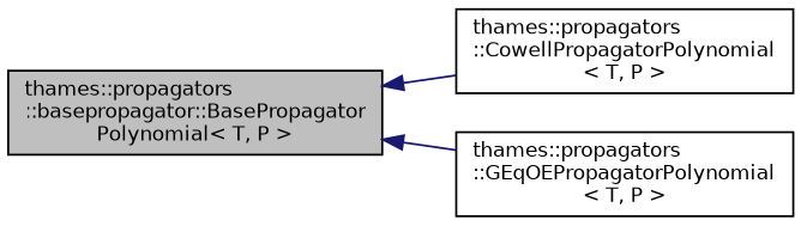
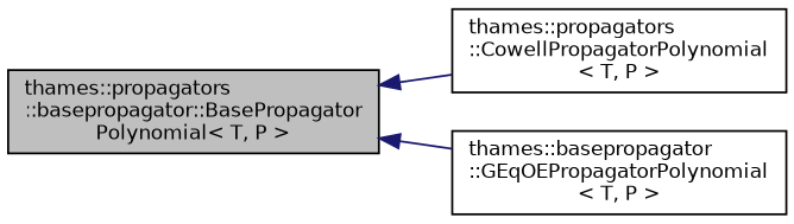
  digraph {
    rankdir=LR
    node [color=black fillcolor=white fontname=Helvetica fontsize=10 shape=record style=filled]
    edge [color=midnightblue dir=back fontname=Helvetica fontsize=10 labelfontname=Helvetica labelfontsize=10 style=solid]
    n1 [fillcolor=grey75 fontcolor=black height=0.2 label="thames::propagators\l::basepropagator::BasePropagator\lPolynomial\< T, P \>" width=0.4]
    n2 [height=0.2 label="thames::propagators\l::CowellPropagatorPolynomial\l\< T, P \>" width=0.4]
-   n3 [height=0.2 label="thames::propagators\l::GEqOEPropagatorPolynomial\l\< T, P \>" width=0.4]
+   n3 [height=0.2 label="thames::basepropagator\l::GEqOEPropagatorPolynomial\l\< T, P \>" width=0.4]
    n1 -> n2
    n1 -> n3
  }
